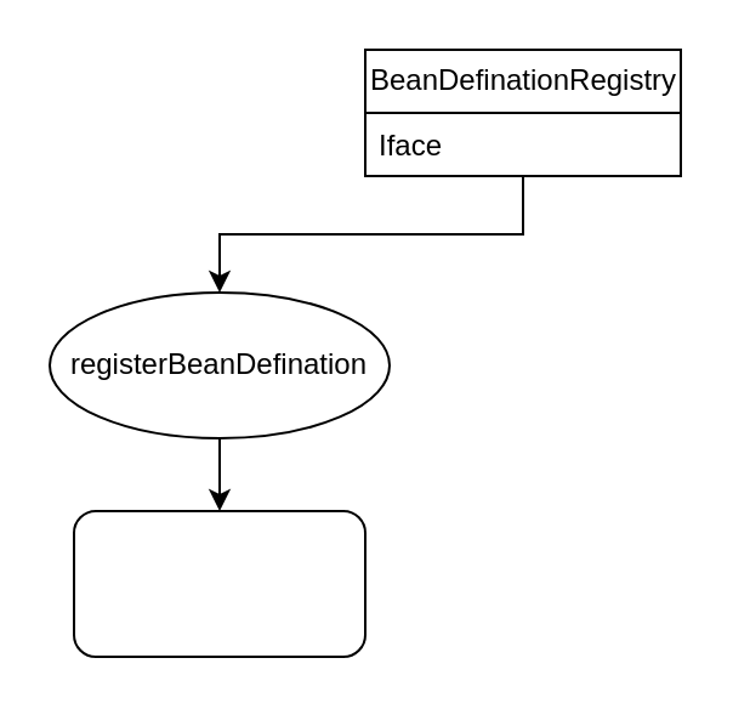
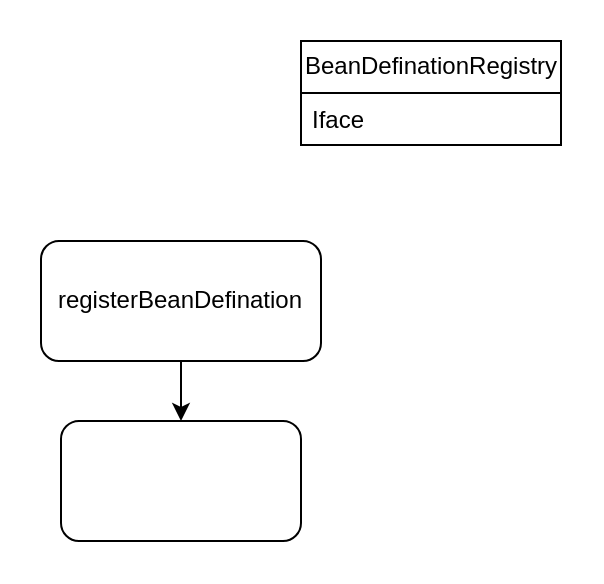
  <mxCell id="0" />
  <mxCell id="1" parent="0" />
- <mxCell id="2" value="" style="edgeStyle=orthogonalEdgeStyle;rounded=0;orthogonalLoop=1;jettySize=auto;html=1;" edge="1" parent="1" source="3" target="6"><mxGeometry relative="1" as="geometry" /></mxCell>
  <mxCell id="3" value="BeanDefinationRegistry" style="swimlane;fontStyle=0;childLayout=stackLayout;horizontal=1;startSize=26;fillColor=none;horizontalStack=0;resizeParent=1;resizeParentMax=0;resizeLast=0;collapsible=1;marginBottom=0;html=1;" vertex="1" parent="1"><mxGeometry x="150" y="20" width="130" height="52" as="geometry" /></mxCell>
  <mxCell id="4" value="Iface" style="text;strokeColor=none;fillColor=none;align=left;verticalAlign=top;spacingLeft=4;spacingRight=4;overflow=hidden;rotatable=0;points=[[0,0.5],[1,0.5]];portConstraint=eastwest;whiteSpace=wrap;html=1;" vertex="1" parent="3"><mxGeometry y="26" width="130" height="26" as="geometry" /></mxCell>
  <mxCell id="5" value="" style="edgeStyle=orthogonalEdgeStyle;rounded=0;orthogonalLoop=1;jettySize=auto;html=1;" edge="1" parent="1" source="6" target="7"><mxGeometry relative="1" as="geometry" /></mxCell>
- <mxCell id="6" value="registerBeanDefination" style="ellipse;whiteSpace=wrap;html=1;fillColor=none;fontStyle=0;startSize=26;" vertex="1" parent="1"><mxGeometry x="20" y="120" width="140" height="60" as="geometry" /></mxCell>
+ <mxCell id="6" value="registerBeanDefination" style="rounded=1;whiteSpace=wrap;html=1;fillColor=none;fontStyle=0;startSize=26;" vertex="1" parent="1"><mxGeometry x="20" y="120" width="140" height="60" as="geometry" /></mxCell>
  <mxCell id="7" value="" style="whiteSpace=wrap;html=1;fillColor=none;rounded=1;fontStyle=0;startSize=26;" vertex="1" parent="1"><mxGeometry x="30" y="210" width="120" height="60" as="geometry" /></mxCell>
